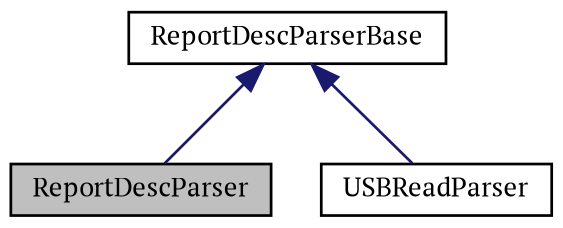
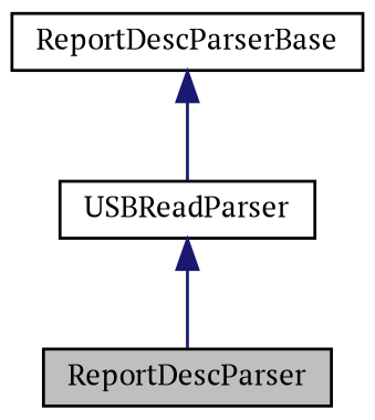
  digraph {
    fontname="PT Serif"
    node [color=black fillcolor=white fontname="PT Serif" fontsize=10 shape=record style=filled]
    edge [color=midnightblue dir=back fontname="PT Serif" fontsize=10 labelfontname=Helvetica labelfontsize=10 style=solid]
    n1 [fillcolor=grey75 fontcolor=black height=0.2 label=ReportDescParser width=0.4]
    n2 [height=0.2 label=ReportDescParserBase width=0.4]
    n3 [height=0.2 label=USBReadParser width=0.4]
-   n2 -> n1
+   n3 -> n1
    n2 -> n3
  }
